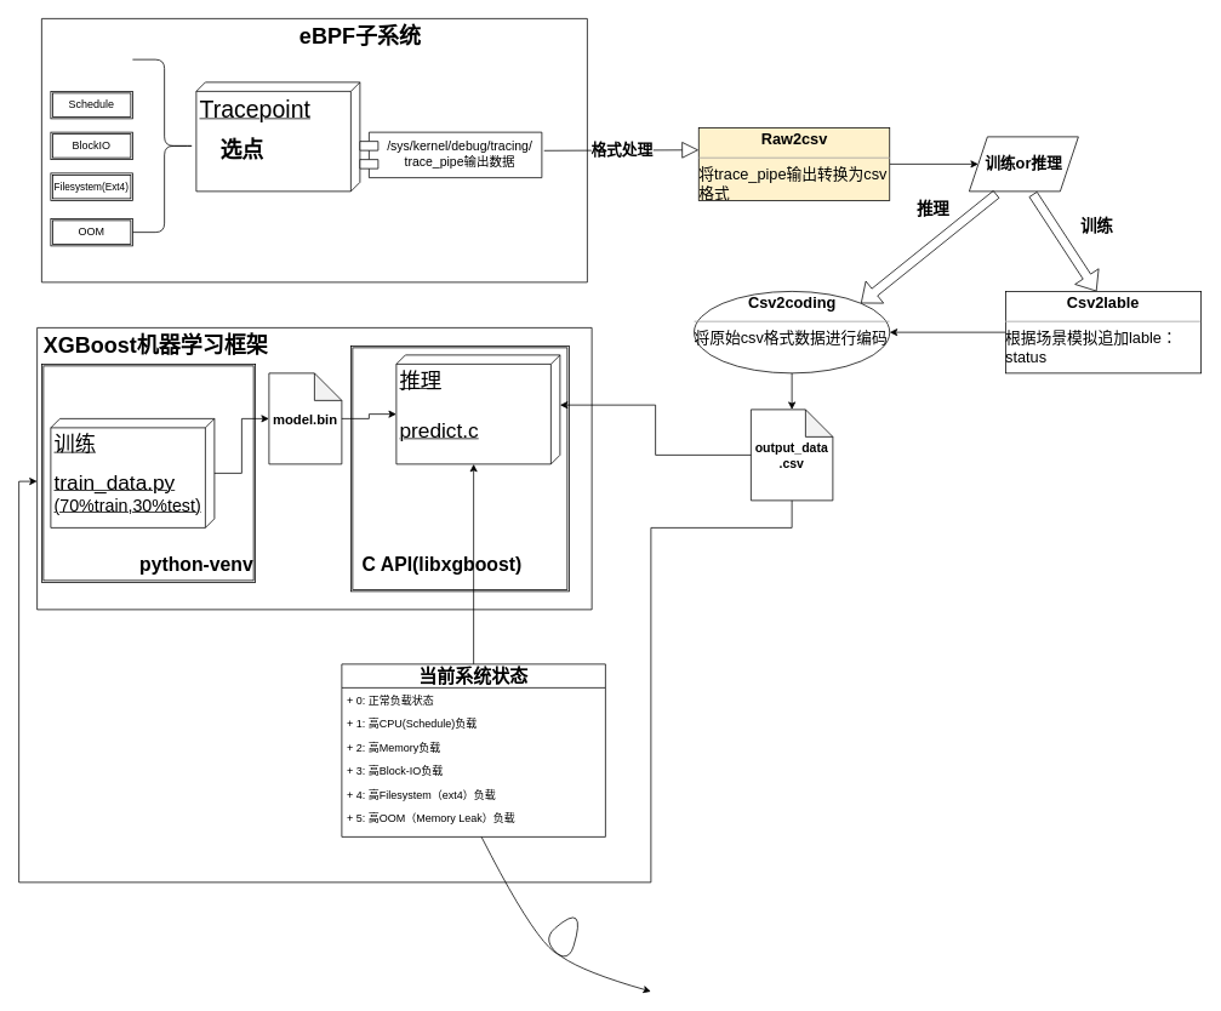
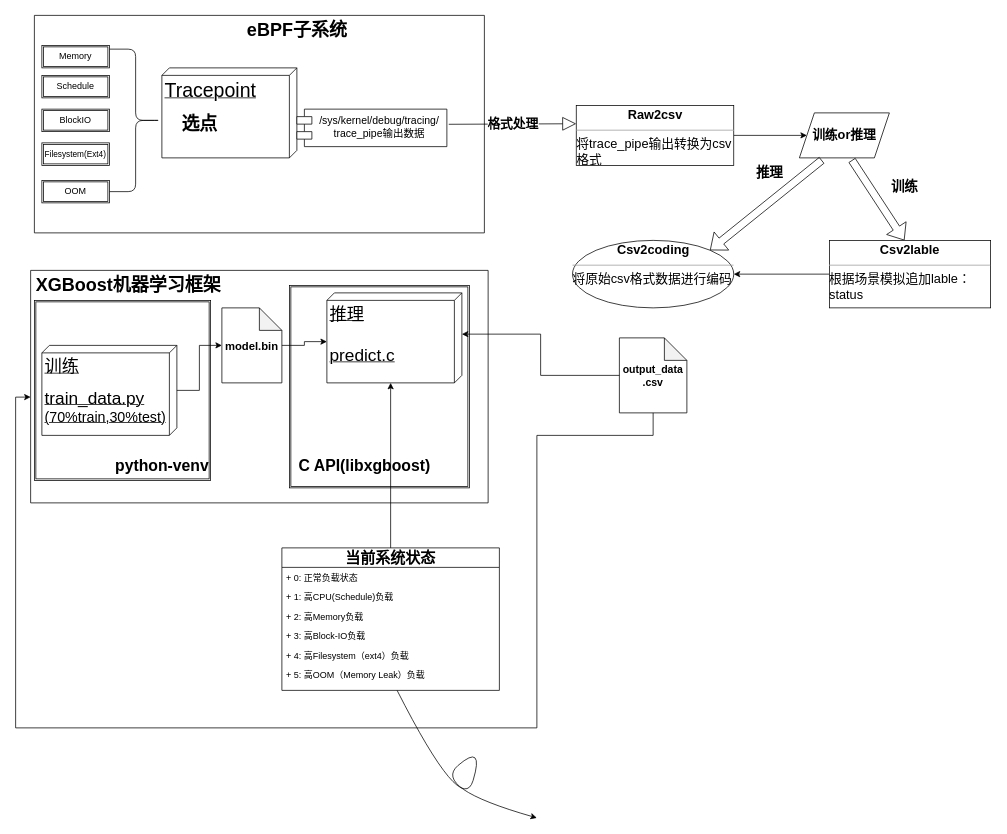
  <mxCell id="0" />
  <mxCell id="1" parent="0" />
  <mxCell id="2" value="" style="swimlane;startSize=0;" vertex="1" parent="1"><mxGeometry x="45" y="20" width="600" height="290" as="geometry" /></mxCell>
  <mxCell id="3" value="&lt;font style=&quot;font-size: 24px;&quot;&gt;&lt;b&gt;eBPF子系统&lt;/b&gt;&lt;/font&gt;" style="text;html=1;align=center;verticalAlign=middle;resizable=0;points=[];autosize=1;strokeColor=none;fillColor=none;" vertex="1" parent="2"><mxGeometry x="270" width="160" height="40" as="geometry" /></mxCell>
  <mxCell id="4" value="&lt;font style=&quot;font-size: 26px;&quot;&gt;Tracepoint&lt;/font&gt;" style="verticalAlign=top;align=left;spacingTop=8;spacingLeft=2;spacingRight=12;shape=cube;size=10;direction=south;fontStyle=4;html=1;whiteSpace=wrap;" vertex="1" parent="2"><mxGeometry x="170" y="70" width="180" height="120" as="geometry" /></mxCell>
  <mxCell id="5" value="" style="shape=curlyBracket;whiteSpace=wrap;html=1;rounded=1;flipH=1;labelPosition=right;verticalLabelPosition=middle;align=left;verticalAlign=middle;" vertex="1" parent="2"><mxGeometry x="100" y="45" width="70" height="190" as="geometry" /></mxCell>
+ <mxCell id="6" value="Memory" style="shape=ext;double=1;rounded=0;whiteSpace=wrap;html=1;" vertex="1" parent="2"><mxGeometry x="10" y="40" width="90" height="30" as="geometry" /></mxCell>
  <mxCell id="7" value="Schedule" style="shape=ext;double=1;rounded=0;whiteSpace=wrap;html=1;" vertex="1" parent="2"><mxGeometry x="10" y="80" width="90" height="30" as="geometry" /></mxCell>
  <mxCell id="8" value="BlockIO" style="shape=ext;double=1;rounded=0;whiteSpace=wrap;html=1;" vertex="1" parent="2"><mxGeometry x="10" y="125" width="90" height="30" as="geometry" /></mxCell>
  <mxCell id="9" value="&lt;font style=&quot;font-size: 11px;&quot;&gt;Filesystem(Ext4)&lt;/font&gt;" style="shape=ext;double=1;rounded=0;whiteSpace=wrap;html=1;" vertex="1" parent="2"><mxGeometry x="10" y="170" width="90" height="30" as="geometry" /></mxCell>
  <mxCell id="10" value="OOM" style="shape=ext;double=1;rounded=0;whiteSpace=wrap;html=1;" vertex="1" parent="2"><mxGeometry x="10" y="220" width="90" height="30" as="geometry" /></mxCell>
  <mxCell id="11" value="选点" style="text;strokeColor=none;fillColor=none;html=1;fontSize=24;fontStyle=1;verticalAlign=middle;align=center;" vertex="1" parent="2"><mxGeometry x="170" y="125" width="100" height="40" as="geometry" /></mxCell>
  <mxCell id="12" value="&lt;font style=&quot;font-size: 14px;&quot;&gt;/sys/kernel/debug/tracing/&lt;br&gt;trace_pipe输出数据&lt;/font&gt;" style="shape=module;align=left;spacingLeft=20;align=center;verticalAlign=top;whiteSpace=wrap;html=1;" vertex="1" parent="2"><mxGeometry x="350" y="125" width="200" height="50" as="geometry" /></mxCell>
  <mxCell id="13" value="&lt;font size=&quot;1&quot; style=&quot;&quot;&gt;&lt;b style=&quot;font-size: 17px;&quot;&gt;格式处理&lt;/b&gt;&lt;/font&gt;" style="endArrow=block;endSize=16;endFill=0;html=1;rounded=0;exitX=1;exitY=0.5;exitDx=0;exitDy=0;" edge="1" parent="1"><mxGeometry y="-1" width="160" relative="1" as="geometry"><mxPoint x="597.5" y="165.21" as="sourcePoint" /><mxPoint x="767.5" y="164.5" as="targetPoint" /><mxPoint as="offset" /></mxGeometry></mxCell>
  <mxCell id="14" value="" style="swimlane;startSize=0;fillColor=none;" vertex="1" parent="1"><mxGeometry x="40" y="360" width="610" height="310" as="geometry" /></mxCell>
  <mxCell id="15" value="&lt;span style=&quot;font-size: 24px;&quot;&gt;&lt;b&gt;XGBoost机器学习框架&lt;/b&gt;&lt;/span&gt;" style="text;html=1;align=center;verticalAlign=middle;resizable=0;points=[];autosize=1;strokeColor=none;fillColor=none;" vertex="1" parent="14"><mxGeometry x="-5" width="270" height="40" as="geometry" /></mxCell>
  <mxCell id="16" value="&lt;font style=&quot;&quot;&gt;&lt;span style=&quot;font-size: 23px;&quot;&gt;训练&lt;/span&gt;&lt;br&gt;&lt;br&gt;&lt;span style=&quot;font-size: 23px;&quot;&gt;train_data.py&lt;/span&gt;&lt;br&gt;&lt;font style=&quot;font-size: 19px;&quot;&gt;(70%train,30%test)&lt;/font&gt;&lt;br&gt;&lt;/font&gt;" style="verticalAlign=top;align=left;spacingTop=8;spacingLeft=2;spacingRight=12;shape=cube;size=10;direction=south;fontStyle=4;html=1;whiteSpace=wrap;" vertex="1" parent="14"><mxGeometry x="15" y="100" width="180" height="120" as="geometry" /></mxCell>
  <mxCell id="17" value="&lt;font style=&quot;font-size: 23px;&quot;&gt;推理&lt;br&gt;&lt;br&gt;predict.c&lt;br&gt;&lt;/font&gt;" style="verticalAlign=top;align=left;spacingTop=8;spacingLeft=2;spacingRight=12;shape=cube;size=10;direction=south;fontStyle=4;html=1;whiteSpace=wrap;" vertex="1" parent="14"><mxGeometry x="395" y="30" width="180" height="120" as="geometry" /></mxCell>
  <mxCell id="18" value="&lt;b&gt;&lt;font style=&quot;font-size: 15px;&quot;&gt;model.bin&lt;/font&gt;&lt;/b&gt;" style="shape=note;whiteSpace=wrap;html=1;backgroundOutline=1;darkOpacity=0.05;" vertex="1" parent="14"><mxGeometry x="255" y="50" width="80" height="100" as="geometry" /></mxCell>
  <mxCell id="19" style="edgeStyle=orthogonalEdgeStyle;rounded=0;orthogonalLoop=1;jettySize=auto;html=1;entryX=0;entryY=0.5;entryDx=0;entryDy=0;entryPerimeter=0;" edge="1" parent="14" source="16" target="18"><mxGeometry relative="1" as="geometry" /></mxCell>
  <mxCell id="20" style="edgeStyle=orthogonalEdgeStyle;rounded=0;orthogonalLoop=1;jettySize=auto;html=1;entryX=0;entryY=0;entryDx=65;entryDy=180;entryPerimeter=0;" edge="1" parent="14" source="18" target="17"><mxGeometry relative="1" as="geometry" /></mxCell>
  <mxCell id="21" value="" style="shape=ext;double=1;rounded=0;whiteSpace=wrap;html=1;fillColor=none;" vertex="1" parent="14"><mxGeometry x="5" y="40" width="235" height="240" as="geometry" /></mxCell>
  <mxCell id="22" value="&lt;font style=&quot;font-size: 21px;&quot;&gt;python-venv&lt;/font&gt;" style="text;strokeColor=none;fillColor=none;html=1;fontSize=24;fontStyle=1;verticalAlign=middle;align=center;" vertex="1" parent="14"><mxGeometry x="125" y="240" width="100" height="40" as="geometry" /></mxCell>
  <mxCell id="23" value="&lt;span style=&quot;font-size: 21px;&quot;&gt;C API(libxgboost)&lt;/span&gt;" style="text;strokeColor=none;fillColor=none;html=1;fontSize=24;fontStyle=1;verticalAlign=middle;align=center;" vertex="1" parent="14"><mxGeometry x="395" y="240" width="100" height="40" as="geometry" /></mxCell>
  <mxCell id="24" value="" style="shape=ext;double=1;rounded=0;whiteSpace=wrap;html=1;fillColor=none;" vertex="1" parent="14"><mxGeometry x="345" y="20" width="240" height="270" as="geometry" /></mxCell>
  <mxCell id="25" style="edgeStyle=orthogonalEdgeStyle;rounded=0;orthogonalLoop=1;jettySize=auto;html=1;entryX=0;entryY=0.5;entryDx=0;entryDy=0;" edge="1" parent="1" source="26" target="39"><mxGeometry relative="1" as="geometry" /></mxCell>
- <mxCell id="26" value="&lt;p style=&quot;margin: 4px 0px 0px; text-align: center; font-size: 17px;&quot;&gt;&lt;b style=&quot;&quot;&gt;&lt;font style=&quot;font-size: 17px;&quot;&gt;Raw2csv&lt;/font&gt;&lt;/b&gt;&lt;/p&gt;&lt;hr style=&quot;font-size: 17px;&quot; size=&quot;1&quot;&gt;&lt;div style=&quot;height: 2px; font-size: 17px;&quot;&gt;&lt;font style=&quot;font-size: 17px;&quot;&gt;将trace_pipe输出转换为csv格式&lt;/font&gt;&lt;/div&gt;" style="verticalAlign=top;align=left;overflow=fill;fontSize=12;fontFamily=Helvetica;html=1;whiteSpace=wrap;fillColor=#fff2cc;" vertex="1" parent="1"><mxGeometry x="767.5" y="140" width="210" height="80" as="geometry" /></mxCell>
+ <mxCell id="26" value="&lt;p style=&quot;margin: 4px 0px 0px; text-align: center; font-size: 17px;&quot;&gt;&lt;b style=&quot;&quot;&gt;&lt;font style=&quot;font-size: 17px;&quot;&gt;Raw2csv&lt;/font&gt;&lt;/b&gt;&lt;/p&gt;&lt;hr style=&quot;font-size: 17px;&quot; size=&quot;1&quot;&gt;&lt;div style=&quot;height: 2px; font-size: 17px;&quot;&gt;&lt;font style=&quot;font-size: 17px;&quot;&gt;将trace_pipe输出转换为csv格式&lt;/font&gt;&lt;/div&gt;" style="verticalAlign=top;align=left;overflow=fill;fontSize=12;fontFamily=Helvetica;html=1;whiteSpace=wrap;" vertex="1" parent="1"><mxGeometry x="767.5" y="140" width="210" height="80" as="geometry" /></mxCell>
  <mxCell id="27" value="&lt;p style=&quot;margin: 4px 0px 0px; text-align: center; font-size: 17px;&quot;&gt;&lt;b style=&quot;&quot;&gt;&lt;font style=&quot;font-size: 17px;&quot;&gt;Csv2coding&lt;/font&gt;&lt;/b&gt;&lt;/p&gt;&lt;hr style=&quot;font-size: 17px;&quot; size=&quot;1&quot;&gt;&lt;div style=&quot;height: 2px; font-size: 17px;&quot;&gt;&lt;font style=&quot;font-size: 17px;&quot;&gt;将原始csv格式数据进行编码&lt;/font&gt;&lt;/div&gt;" style="ellipse;verticalAlign=top;align=left;overflow=fill;fontSize=12;fontFamily=Helvetica;html=1;whiteSpace=wrap;" vertex="1" parent="1"><mxGeometry x="762.5" y="320" width="215" height="90" as="geometry" /></mxCell>
  <mxCell id="28" value="&lt;b&gt;&lt;font style=&quot;font-size: 14px;&quot;&gt;output_data&lt;br&gt;.csv&lt;/font&gt;&lt;/b&gt;" style="shape=note;whiteSpace=wrap;html=1;backgroundOutline=1;darkOpacity=0.05;" vertex="1" parent="1"><mxGeometry x="825" y="450" width="90" height="100" as="geometry" /></mxCell>
- <mxCell id="29" style="edgeStyle=orthogonalEdgeStyle;rounded=0;orthogonalLoop=1;jettySize=auto;html=1;entryX=0.5;entryY=0;entryDx=0;entryDy=0;entryPerimeter=0;" edge="1" parent="1" source="27" target="28"><mxGeometry relative="1" as="geometry" /></mxCell>
  <mxCell id="30" style="edgeStyle=orthogonalEdgeStyle;rounded=0;orthogonalLoop=1;jettySize=auto;html=1;entryX=0;entryY=0;entryDx=55;entryDy=0;entryPerimeter=0;" edge="1" parent="1" source="28" target="17"><mxGeometry relative="1" as="geometry" /></mxCell>
  <mxCell id="31" value="&lt;b&gt;&lt;font style=&quot;font-size: 20px;&quot;&gt;当前系统状态&lt;/font&gt;&lt;/b&gt;" style="swimlane;fontStyle=0;childLayout=stackLayout;horizontal=1;startSize=26;fillColor=none;horizontalStack=0;resizeParent=1;resizeParentMax=0;resizeLast=0;collapsible=1;marginBottom=0;whiteSpace=wrap;html=1;" vertex="1" parent="1"><mxGeometry x="375" y="730" width="290" height="190" as="geometry"><mxRectangle x="960" y="1040" width="160" height="40" as="alternateBounds" /></mxGeometry></mxCell>
  <mxCell id="32" value="+ 0: 正常负载状态" style="text;strokeColor=none;fillColor=none;align=left;verticalAlign=top;spacingLeft=4;spacingRight=4;overflow=hidden;rotatable=0;points=[[0,0.5],[1,0.5]];portConstraint=eastwest;whiteSpace=wrap;html=1;" vertex="1" parent="31"><mxGeometry y="26" width="290" height="26" as="geometry" /></mxCell>
  <mxCell id="33" value="+ 1: 高CPU(Schedule)负载" style="text;strokeColor=none;fillColor=none;align=left;verticalAlign=top;spacingLeft=4;spacingRight=4;overflow=hidden;rotatable=0;points=[[0,0.5],[1,0.5]];portConstraint=eastwest;whiteSpace=wrap;html=1;" vertex="1" parent="31"><mxGeometry y="52" width="290" height="26" as="geometry" /></mxCell>
  <mxCell id="34" value="+ 2: 高Memory负载" style="text;strokeColor=none;fillColor=none;align=left;verticalAlign=top;spacingLeft=4;spacingRight=4;overflow=hidden;rotatable=0;points=[[0,0.5],[1,0.5]];portConstraint=eastwest;whiteSpace=wrap;html=1;" vertex="1" parent="31"><mxGeometry y="78" width="290" height="26" as="geometry" /></mxCell>
  <mxCell id="35" value="+ 3: 高Block-IO负载" style="text;strokeColor=none;fillColor=none;align=left;verticalAlign=top;spacingLeft=4;spacingRight=4;overflow=hidden;rotatable=0;points=[[0,0.5],[1,0.5]];portConstraint=eastwest;whiteSpace=wrap;html=1;" vertex="1" parent="31"><mxGeometry y="104" width="290" height="26" as="geometry" /></mxCell>
  <mxCell id="36" value="+ 4: 高Filesystem（ext4）负载" style="text;strokeColor=none;fillColor=none;align=left;verticalAlign=top;spacingLeft=4;spacingRight=4;overflow=hidden;rotatable=0;points=[[0,0.5],[1,0.5]];portConstraint=eastwest;whiteSpace=wrap;html=1;" vertex="1" parent="31"><mxGeometry y="130" width="290" height="26" as="geometry" /></mxCell>
  <mxCell id="37" value="+ 5: 高OOM（Memory Leak）负载" style="text;strokeColor=none;fillColor=none;align=left;verticalAlign=top;spacingLeft=4;spacingRight=4;overflow=hidden;rotatable=0;points=[[0,0.5],[1,0.5]];portConstraint=eastwest;whiteSpace=wrap;html=1;" vertex="1" parent="31"><mxGeometry y="156" width="290" height="34" as="geometry" /></mxCell>
  <mxCell id="38" style="edgeStyle=orthogonalEdgeStyle;rounded=0;orthogonalLoop=1;jettySize=auto;html=1;entryX=0;entryY=0;entryDx=120;entryDy=95;entryPerimeter=0;" edge="1" parent="1" source="31" target="17"><mxGeometry relative="1" as="geometry" /></mxCell>
  <mxCell id="39" value="&lt;b&gt;&lt;font style=&quot;font-size: 17px;&quot;&gt;训练or推理&lt;/font&gt;&lt;/b&gt;" style="shape=parallelogram;perimeter=parallelogramPerimeter;whiteSpace=wrap;html=1;fixedSize=1;" vertex="1" parent="1"><mxGeometry x="1065" y="150" width="120" height="60" as="geometry" /></mxCell>
  <mxCell id="40" value="" style="shape=flexArrow;endArrow=classic;html=1;rounded=0;entryX=1;entryY=0;entryDx=0;entryDy=0;" edge="1" parent="1" target="27"><mxGeometry width="50" height="50" relative="1" as="geometry"><mxPoint x="1095" y="213" as="sourcePoint" /><mxPoint x="985" y="310" as="targetPoint" /></mxGeometry></mxCell>
  <mxCell id="41" value="&lt;b&gt;&lt;font style=&quot;font-size: 18px;&quot;&gt;推理&lt;/font&gt;&lt;/b&gt;" style="text;html=1;align=center;verticalAlign=middle;resizable=0;points=[];autosize=1;strokeColor=none;fillColor=none;" vertex="1" parent="1"><mxGeometry x="995" y="210" width="60" height="40" as="geometry" /></mxCell>
  <mxCell id="42" value="" style="shape=flexArrow;endArrow=classic;html=1;rounded=0;" edge="1" parent="1"><mxGeometry width="50" height="50" relative="1" as="geometry"><mxPoint x="1135" y="213" as="sourcePoint" /><mxPoint x="1205" y="320" as="targetPoint" /></mxGeometry></mxCell>
  <mxCell id="43" value="&lt;b style=&quot;font-size: 18px;&quot;&gt;&lt;font style=&quot;font-size: 18px;&quot;&gt;训练&lt;/font&gt;&lt;/b&gt;" style="text;html=1;align=center;verticalAlign=middle;resizable=0;points=[];autosize=1;strokeColor=none;fillColor=none;fontSize=18;" vertex="1" parent="1"><mxGeometry x="1175" y="228" width="60" height="40" as="geometry" /></mxCell>
  <mxCell id="44" style="edgeStyle=orthogonalEdgeStyle;rounded=0;orthogonalLoop=1;jettySize=auto;html=1;entryX=1;entryY=0.5;entryDx=0;entryDy=0;" edge="1" parent="1" source="45" target="27"><mxGeometry relative="1" as="geometry" /></mxCell>
  <mxCell id="45" value="&lt;p style=&quot;margin: 4px 0px 0px; text-align: center; font-size: 17px;&quot;&gt;&lt;b&gt;Csv2lable&lt;/b&gt;&lt;/p&gt;&lt;hr style=&quot;font-size: 17px;&quot; size=&quot;1&quot;&gt;&lt;div style=&quot;height: 2px; font-size: 17px;&quot;&gt;根据场景模拟追加lable：status&lt;/div&gt;" style="verticalAlign=top;align=left;overflow=fill;fontSize=12;fontFamily=Helvetica;html=1;whiteSpace=wrap;" vertex="1" parent="1"><mxGeometry x="1105" y="320" width="215" height="90" as="geometry" /></mxCell>
  <mxCell id="46" style="edgeStyle=orthogonalEdgeStyle;rounded=0;orthogonalLoop=1;jettySize=auto;html=1;entryX=0;entryY=0.545;entryDx=0;entryDy=0;entryPerimeter=0;" edge="1" parent="1" source="28" target="14"><mxGeometry relative="1" as="geometry"><Array as="points"><mxPoint x="870" y="580" /><mxPoint x="715" y="580" /><mxPoint x="715" y="970" /><mxPoint x="20" y="970" /><mxPoint x="20" y="529" /></Array></mxGeometry></mxCell>
  <mxCell id="47" value="" style="curved=1;endArrow=classic;html=1;rounded=0;" edge="1" parent="1" source="37"><mxGeometry width="50" height="50" relative="1" as="geometry"><mxPoint x="575" y="1100" as="sourcePoint" /><mxPoint x="715" y="1090" as="targetPoint" /><Array as="points"><mxPoint x="615" y="1090" /><mxPoint x="645" y="990" /><mxPoint x="575" y="1050" /></Array></mxGeometry></mxCell>
